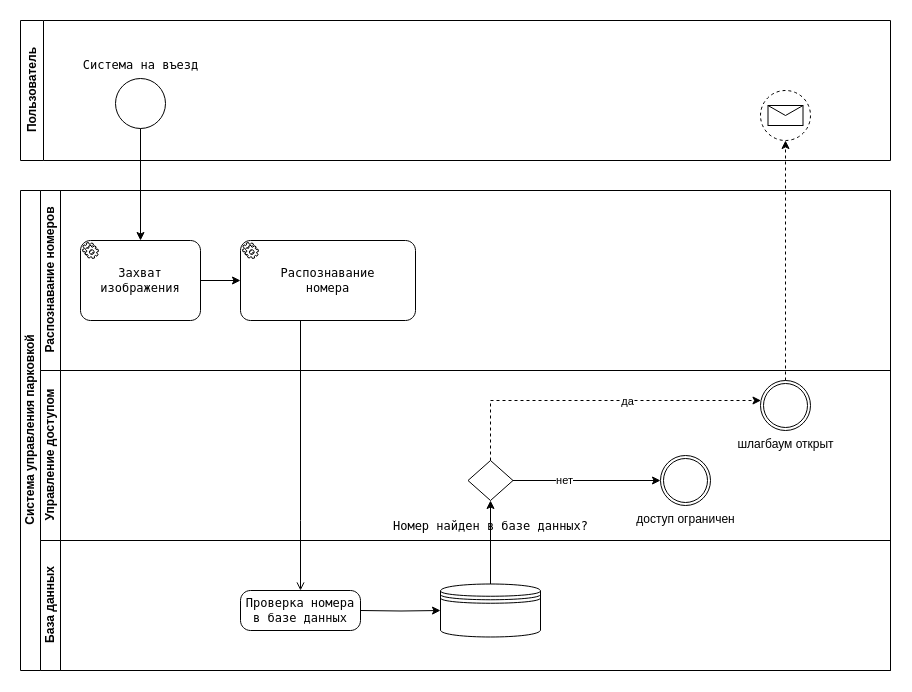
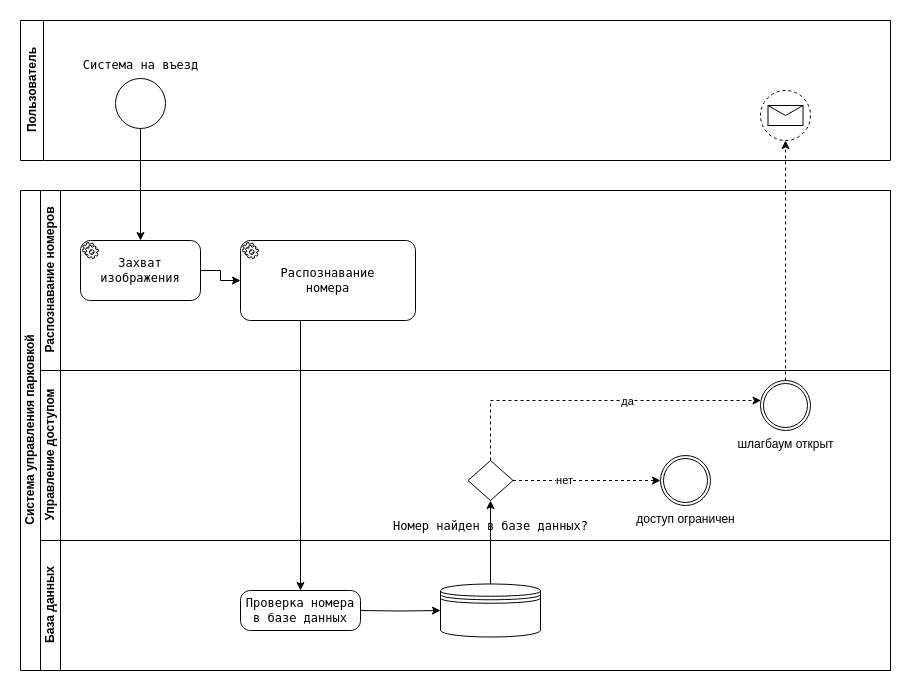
  <mxCell id="0" />
  <mxCell id="1" parent="0" />
  <mxCell id="2" value="&lt;p data-pm-slice=&quot;1 1 []&quot; class=&quot;&quot;&gt;Пользователь&lt;/p&gt;" style="swimlane;horizontal=0;whiteSpace=wrap;html=1;" vertex="1" parent="1"><mxGeometry x="20" y="20" width="870" height="140" as="geometry" /></mxCell>
  <mxCell id="3" value="" style="points=[[0.145,0.145,0],[0.5,0,0],[0.855,0.145,0],[1,0.5,0],[0.855,0.855,0],[0.5,1,0],[0.145,0.855,0],[0,0.5,0]];shape=mxgraph.bpmn.event;html=1;verticalLabelPosition=bottom;labelBackgroundColor=#ffffff;verticalAlign=top;align=center;perimeter=ellipsePerimeter;outlineConnect=0;aspect=fixed;outline=standard;symbol=general;" vertex="1" parent="2"><mxGeometry x="95" y="58" width="50" height="50" as="geometry" /></mxCell>
  <mxCell id="4" value="&lt;pre&gt;&lt;code spellcheck=&quot;false&quot;&gt;Система на въезд&lt;/code&gt;&lt;/pre&gt;" style="text;html=1;align=center;verticalAlign=middle;resizable=0;points=[];autosize=1;strokeColor=none;fillColor=none;" vertex="1" parent="2"><mxGeometry x="55" y="20" width="130" height="50" as="geometry" /></mxCell>
  <mxCell id="5" value="" style="points=[[0.145,0.145,0],[0.5,0,0],[0.855,0.145,0],[1,0.5,0],[0.855,0.855,0],[0.5,1,0],[0.145,0.855,0],[0,0.5,0]];shape=mxgraph.bpmn.event;html=1;verticalLabelPosition=bottom;labelBackgroundColor=#ffffff;verticalAlign=top;align=center;perimeter=ellipsePerimeter;outlineConnect=0;aspect=fixed;outline=eventNonint;symbol=message;" vertex="1" parent="2"><mxGeometry x="740" y="70" width="50" height="50" as="geometry" /></mxCell>
  <mxCell id="6" value="&lt;p data-pm-slice=&quot;1 1 []&quot; class=&quot;&quot;&gt;Система управления парковкой&lt;/p&gt;" style="swimlane;childLayout=stackLayout;resizeParent=1;resizeParentMax=0;horizontal=0;startSize=20;horizontalStack=0;html=1;" vertex="1" parent="1"><mxGeometry x="20" y="190" width="870" height="480" as="geometry" /></mxCell>
  <mxCell id="7" value="&lt;p data-pm-slice=&quot;1 1 []&quot; class=&quot;&quot;&gt;Распознавание номеров&lt;/p&gt;" style="swimlane;startSize=20;horizontal=0;html=1;" vertex="1" parent="6"><mxGeometry x="20" width="850" height="180" as="geometry"><mxRectangle x="20" width="850" height="50" as="alternateBounds" /></mxGeometry></mxCell>
  <mxCell id="8" value="&lt;pre&gt;&lt;code spellcheck=&quot;false&quot;&gt;Распознавание&lt;br/&gt;номера&lt;/code&gt;&lt;/pre&gt;" style="points=[[0.25,0,0],[0.5,0,0],[0.75,0,0],[1,0.25,0],[1,0.5,0],[1,0.75,0],[0.75,1,0],[0.5,1,0],[0.25,1,0],[0,0.75,0],[0,0.5,0],[0,0.25,0]];shape=mxgraph.bpmn.task;whiteSpace=wrap;rectStyle=rounded;size=10;html=1;container=1;expand=0;collapsible=0;taskMarker=service;" vertex="1" parent="7"><mxGeometry x="200" y="50" width="175" height="80" as="geometry" /></mxCell>
- <mxCell id="9" value="&lt;pre&gt;&lt;code spellcheck=&quot;false&quot;&gt;Захват&lt;br/&gt;изображения&lt;/code&gt;&lt;/pre&gt;" style="points=[[0.25,0,0],[0.5,0,0],[0.75,0,0],[1,0.25,0],[1,0.5,0],[1,0.75,0],[0.75,1,0],[0.5,1,0],[0.25,1,0],[0,0.75,0],[0,0.5,0],[0,0.25,0]];shape=mxgraph.bpmn.task;whiteSpace=wrap;rectStyle=rounded;size=10;html=1;container=1;expand=0;collapsible=0;taskMarker=service;" vertex="1" parent="7"><mxGeometry x="40" y="50" width="120" height="80" as="geometry" /></mxCell>
+ <mxCell id="9" value="&lt;pre&gt;&lt;code spellcheck=&quot;false&quot;&gt;Захват&lt;br/&gt;изображения&lt;/code&gt;&lt;/pre&gt;" style="points=[[0.25,0,0],[0.5,0,0],[0.75,0,0],[1,0.25,0],[1,0.5,0],[1,0.75,0],[0.75,1,0],[0.5,1,0],[0.25,1,0],[0,0.75,0],[0,0.5,0],[0,0.25,0]];shape=mxgraph.bpmn.task;whiteSpace=wrap;rectStyle=rounded;size=10;html=1;container=1;expand=0;collapsible=0;taskMarker=service;" vertex="1" parent="7"><mxGeometry x="40" y="50" width="120" height="60" as="geometry" /></mxCell>
  <mxCell id="10" style="edgeStyle=orthogonalEdgeStyle;rounded=0;orthogonalLoop=1;jettySize=auto;html=1;entryX=0;entryY=0.5;entryDx=0;entryDy=0;entryPerimeter=0;" edge="1" parent="7" source="9" target="8"><mxGeometry relative="1" as="geometry" /></mxCell>
  <mxCell id="11" value="&lt;p data-pm-slice=&quot;1 1 []&quot; class=&quot;&quot;&gt;Управление доступом&lt;/p&gt;" style="swimlane;startSize=20;horizontal=0;html=1;" vertex="1" parent="6"><mxGeometry x="20" y="180" width="850" height="170" as="geometry" /></mxCell>
  <mxCell id="12" value="&lt;pre&gt;&lt;code spellcheck=&quot;false&quot;&gt;Номер найден в базе данных?&lt;/code&gt;&lt;/pre&gt;" style="points=[[0.25,0.25,0],[0.5,0,0],[0.75,0.25,0],[1,0.5,0],[0.75,0.75,0],[0.5,1,0],[0.25,0.75,0],[0,0.5,0]];shape=mxgraph.bpmn.gateway2;html=1;verticalLabelPosition=bottom;labelBackgroundColor=#ffffff;verticalAlign=top;align=center;perimeter=rhombusPerimeter;outlineConnect=0;outline=none;symbol=none;" vertex="1" parent="11"><mxGeometry x="427.5" y="90" width="45" height="40" as="geometry" /></mxCell>
  <mxCell id="13" value="шлагбаум открыт" style="points=[[0.145,0.145,0],[0.5,0,0],[0.855,0.145,0],[1,0.5,0],[0.855,0.855,0],[0.5,1,0],[0.145,0.855,0],[0,0.5,0]];shape=mxgraph.bpmn.event;html=1;verticalLabelPosition=bottom;labelBackgroundColor=#ffffff;verticalAlign=top;align=center;perimeter=ellipsePerimeter;outlineConnect=0;aspect=fixed;outline=throwing;symbol=general;" vertex="1" parent="11"><mxGeometry x="720" y="10" width="50" height="50" as="geometry" /></mxCell>
  <mxCell id="14" style="edgeStyle=orthogonalEdgeStyle;rounded=0;orthogonalLoop=1;jettySize=auto;html=1;dashed=1;" edge="1" parent="11" source="12" target="13"><mxGeometry relative="1" as="geometry"><mxPoint x="460" y="30" as="targetPoint" /><Array as="points"><mxPoint x="510" y="30" /><mxPoint x="510" y="30" /></Array></mxGeometry></mxCell>
  <mxCell id="15" value="да" style="edgeLabel;html=1;align=center;verticalAlign=middle;resizable=0;points=[];" vertex="1" connectable="0" parent="14"><mxGeometry x="0.188" relative="1" as="geometry"><mxPoint as="offset" /></mxGeometry></mxCell>
  <mxCell id="16" value="доступ ограничен" style="points=[[0.145,0.145,0],[0.5,0,0],[0.855,0.145,0],[1,0.5,0],[0.855,0.855,0],[0.5,1,0],[0.145,0.855,0],[0,0.5,0]];shape=mxgraph.bpmn.event;html=1;verticalLabelPosition=bottom;labelBackgroundColor=#ffffff;verticalAlign=top;align=center;perimeter=ellipsePerimeter;outlineConnect=0;aspect=fixed;outline=throwing;symbol=general;" vertex="1" parent="11"><mxGeometry x="620" y="85" width="50" height="50" as="geometry" /></mxCell>
- <mxCell id="17" style="edgeStyle=orthogonalEdgeStyle;rounded=0;orthogonalLoop=1;jettySize=auto;html=1;" edge="1" parent="11" source="12" target="16"><mxGeometry relative="1" as="geometry"><mxPoint x="750" y="70" as="targetPoint" /></mxGeometry></mxCell>
+ <mxCell id="17" style="edgeStyle=orthogonalEdgeStyle;rounded=0;orthogonalLoop=1;jettySize=auto;html=1;dashed=1;" edge="1" parent="11" source="12" target="16"><mxGeometry relative="1" as="geometry"><mxPoint x="750" y="70" as="targetPoint" /></mxGeometry></mxCell>
  <mxCell id="18" value="нет" style="edgeLabel;html=1;align=center;verticalAlign=middle;resizable=0;points=[];" vertex="1" connectable="0" parent="17"><mxGeometry x="-0.314" y="1" relative="1" as="geometry"><mxPoint as="offset" /></mxGeometry></mxCell>
  <mxCell id="19" style="edgeStyle=orthogonalEdgeStyle;rounded=0;orthogonalLoop=1;jettySize=auto;html=1;entryX=0.5;entryY=1;entryDx=0;entryDy=0;entryPerimeter=0;exitX=0.5;exitY=0;exitDx=0;exitDy=0;" edge="1" parent="6" source="24" target="12"><mxGeometry relative="1" as="geometry"><mxPoint x="470" y="400" as="sourcePoint" /></mxGeometry></mxCell>
- <mxCell id="20" style="edgeStyle=orthogonalEdgeStyle;rounded=0;orthogonalLoop=1;jettySize=auto;html=1;entryX=0.5;entryY=0;entryDx=0;entryDy=0;entryPerimeter=0;endArrow=open;" edge="1" parent="6" source="8" target="23"><mxGeometry relative="1" as="geometry"><mxPoint x="290" y="400" as="targetPoint" /><Array as="points"><mxPoint x="280" y="330" /><mxPoint x="280" y="330" /></Array></mxGeometry></mxCell>
+ <mxCell id="20" style="edgeStyle=orthogonalEdgeStyle;rounded=0;orthogonalLoop=1;jettySize=auto;html=1;entryX=0.5;entryY=0;entryDx=0;entryDy=0;entryPerimeter=0;" edge="1" parent="6" source="8" target="23"><mxGeometry relative="1" as="geometry"><mxPoint x="290" y="400" as="targetPoint" /><Array as="points"><mxPoint x="280" y="330" /><mxPoint x="280" y="330" /></Array></mxGeometry></mxCell>
  <mxCell id="21" value="&lt;p data-pm-slice=&quot;1 1 []&quot; class=&quot;&quot;&gt;База данных&lt;/p&gt;" style="swimlane;startSize=20;horizontal=0;html=1;" vertex="1" parent="6"><mxGeometry x="20" y="350" width="850" height="130" as="geometry" /></mxCell>
  <mxCell id="22" style="edgeStyle=orthogonalEdgeStyle;rounded=0;orthogonalLoop=1;jettySize=auto;html=1;entryX=0;entryY=0.5;entryDx=0;entryDy=0;" edge="1" parent="21" target="24"><mxGeometry relative="1" as="geometry"><mxPoint x="320" y="70" as="sourcePoint" /><mxPoint x="390" y="70" as="targetPoint" /></mxGeometry></mxCell>
  <mxCell id="23" value="&lt;pre&gt;&lt;code spellcheck=&quot;false&quot;&gt;Проверка номера&lt;br/&gt;в базе данных&lt;/code&gt;&lt;/pre&gt;" style="points=[[0.25,0,0],[0.5,0,0],[0.75,0,0],[1,0.25,0],[1,0.5,0],[1,0.75,0],[0.75,1,0],[0.5,1,0],[0.25,1,0],[0,0.75,0],[0,0.5,0],[0,0.25,0]];shape=mxgraph.bpmn.task;whiteSpace=wrap;rectStyle=rounded;size=10;html=1;container=1;expand=0;collapsible=0;taskMarker=abstract;" vertex="1" parent="21"><mxGeometry x="200" y="50" width="120" height="40" as="geometry" /></mxCell>
  <mxCell id="24" value="" style="shape=datastore;html=1;labelPosition=center;verticalLabelPosition=bottom;align=center;verticalAlign=top;" vertex="1" parent="21"><mxGeometry x="400" y="43.5" width="100" height="53" as="geometry" /></mxCell>
  <mxCell id="25" style="edgeStyle=orthogonalEdgeStyle;rounded=0;orthogonalLoop=1;jettySize=auto;html=1;entryX=0.5;entryY=0;entryDx=0;entryDy=0;entryPerimeter=0;" edge="1" parent="1" source="3" target="9"><mxGeometry relative="1" as="geometry" /></mxCell>
  <mxCell id="26" style="edgeStyle=orthogonalEdgeStyle;rounded=0;orthogonalLoop=1;jettySize=auto;html=1;dashed=1;" edge="1" parent="1" source="13" target="5"><mxGeometry relative="1" as="geometry"><mxPoint x="780" y="100" as="targetPoint" /></mxGeometry></mxCell>
